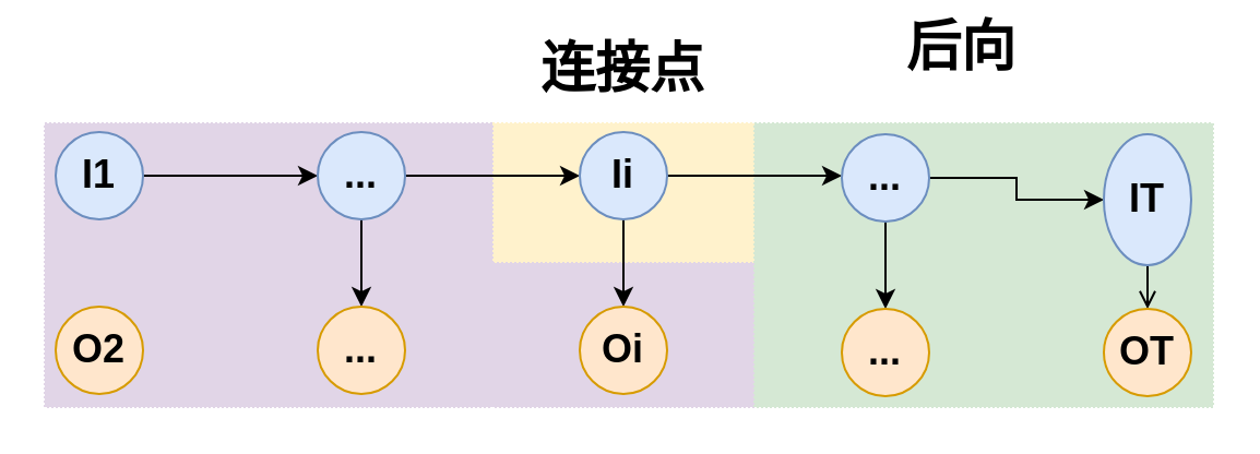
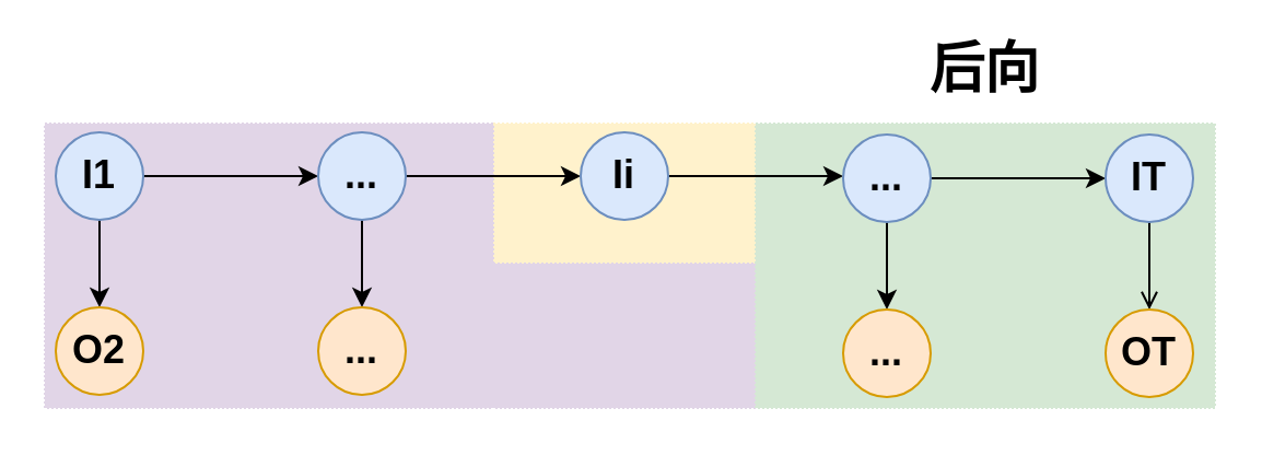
  <mxCell id="0" />
  <mxCell id="1" parent="0" />
  <mxCell id="2" value="" style="rounded=0;whiteSpace=wrap;html=1;fillColor=#FFF2CC;strokeColor=#FFF2CC;dashed=1;dashPattern=1 1;" vertex="1" parent="1"><mxGeometry x="225" y="56" width="120" height="64" as="geometry" /></mxCell>
  <mxCell id="3" value="" style="rounded=0;whiteSpace=wrap;html=1;fillColor=#E1D5E7;strokeColor=#E1D5E7;dashed=1;dashPattern=1 1;" vertex="1" parent="1"><mxGeometry x="225" y="120" width="120" height="66" as="geometry" /></mxCell>
  <mxCell id="4" value="" style="rounded=0;whiteSpace=wrap;html=1;fillColor=#d5e8d4;strokeColor=#D5E8D4;dashed=1;dashPattern=1 1;" vertex="1" parent="1"><mxGeometry x="345" y="56" width="210" height="130" as="geometry" /></mxCell>
  <mxCell id="5" value="" style="rounded=0;whiteSpace=wrap;html=1;fillColor=#E1D5E7;strokeColor=#E1D5E7;dashed=1;dashPattern=1 1;" vertex="1" parent="1"><mxGeometry x="20" y="56" width="205" height="130" as="geometry" /></mxCell>
  <mxCell id="6" style="edgeStyle=orthogonalEdgeStyle;rounded=0;orthogonalLoop=1;jettySize=auto;html=1;exitX=1;exitY=0.5;exitDx=0;exitDy=0;" parent="1" source="8" target="11" edge="1"><mxGeometry relative="1" as="geometry" /></mxCell>
+ <mxCell id="7" style="edgeStyle=orthogonalEdgeStyle;rounded=0;orthogonalLoop=1;jettySize=auto;html=1;exitX=0.5;exitY=1;exitDx=0;exitDy=0;" parent="1" source="8" target="18" edge="1"><mxGeometry relative="1" as="geometry" /></mxCell>
  <mxCell id="8" value="&lt;b&gt;&lt;font style=&quot;font-size: 18px&quot;&gt;I1&lt;/font&gt;&lt;/b&gt;" style="ellipse;whiteSpace=wrap;html=1;aspect=fixed;fillColor=#dae8fc;strokeColor=#6c8ebf;" parent="1" vertex="1"><mxGeometry x="25" y="60" width="40" height="40" as="geometry" /></mxCell>
  <mxCell id="9" style="edgeStyle=orthogonalEdgeStyle;rounded=0;orthogonalLoop=1;jettySize=auto;html=1;exitX=1;exitY=0.5;exitDx=0;exitDy=0;entryX=0;entryY=0.5;entryDx=0;entryDy=0;" parent="1" source="11" target="14" edge="1"><mxGeometry relative="1" as="geometry" /></mxCell>
  <mxCell id="10" style="edgeStyle=orthogonalEdgeStyle;rounded=0;orthogonalLoop=1;jettySize=auto;html=1;exitX=0.5;exitY=1;exitDx=0;exitDy=0;entryX=0.5;entryY=0;entryDx=0;entryDy=0;" parent="1" source="11" target="19" edge="1"><mxGeometry relative="1" as="geometry" /></mxCell>
  <mxCell id="11" value="&lt;b&gt;&lt;font style=&quot;font-size: 18px&quot;&gt;...&lt;/font&gt;&lt;/b&gt;" style="ellipse;whiteSpace=wrap;html=1;aspect=fixed;fillColor=#dae8fc;strokeColor=#6c8ebf;" parent="1" vertex="1"><mxGeometry x="145" y="60" width="40" height="40" as="geometry" /></mxCell>
  <mxCell id="12" style="edgeStyle=orthogonalEdgeStyle;rounded=0;orthogonalLoop=1;jettySize=auto;html=1;exitX=1;exitY=0.5;exitDx=0;exitDy=0;entryX=0;entryY=0.5;entryDx=0;entryDy=0;" parent="1" source="14" edge="1"><mxGeometry relative="1" as="geometry"><mxPoint x="385" y="80" as="targetPoint" /></mxGeometry></mxCell>
- <mxCell id="13" style="edgeStyle=orthogonalEdgeStyle;rounded=0;orthogonalLoop=1;jettySize=auto;html=1;exitX=0.5;exitY=1;exitDx=0;exitDy=0;" parent="1" source="14" target="20" edge="1"><mxGeometry relative="1" as="geometry" /></mxCell>
  <mxCell id="14" value="&lt;b&gt;&lt;font style=&quot;font-size: 18px&quot;&gt;Ii&lt;/font&gt;&lt;/b&gt;" style="ellipse;whiteSpace=wrap;html=1;aspect=fixed;fillColor=#dae8fc;strokeColor=#6c8ebf;" parent="1" vertex="1"><mxGeometry x="265" y="60" width="40" height="40" as="geometry" /></mxCell>
  <mxCell id="15" style="edgeStyle=orthogonalEdgeStyle;rounded=0;orthogonalLoop=1;jettySize=auto;html=1;exitX=0.5;exitY=1;exitDx=0;exitDy=0;entryX=0.5;entryY=0;entryDx=0;entryDy=0;" parent="1" source="17" target="21" edge="1"><mxGeometry relative="1" as="geometry" /></mxCell>
  <mxCell id="16" style="edgeStyle=orthogonalEdgeStyle;rounded=0;orthogonalLoop=1;jettySize=auto;html=1;exitX=1;exitY=0.5;exitDx=0;exitDy=0;entryX=0;entryY=0.5;entryDx=0;entryDy=0;" edge="1" parent="1" source="17" target="23"><mxGeometry relative="1" as="geometry" /></mxCell>
  <mxCell id="17" value="&lt;b&gt;&lt;font style=&quot;font-size: 18px&quot;&gt;...&lt;/font&gt;&lt;/b&gt;" style="ellipse;whiteSpace=wrap;html=1;aspect=fixed;fillColor=#dae8fc;strokeColor=#6c8ebf;" parent="1" vertex="1"><mxGeometry x="385" y="61" width="40" height="40" as="geometry" /></mxCell>
  <mxCell id="18" value="&lt;b&gt;&lt;font style=&quot;font-size: 18px&quot;&gt;O2&lt;/font&gt;&lt;/b&gt;" style="ellipse;whiteSpace=wrap;html=1;aspect=fixed;fillColor=#ffe6cc;strokeColor=#d79b00;" parent="1" vertex="1"><mxGeometry x="25" y="140" width="40" height="40" as="geometry" /></mxCell>
  <mxCell id="19" value="&lt;span style=&quot;font-size: 18px&quot;&gt;&lt;b&gt;...&lt;/b&gt;&lt;/span&gt;" style="ellipse;whiteSpace=wrap;html=1;aspect=fixed;fillColor=#ffe6cc;strokeColor=#d79b00;" parent="1" vertex="1"><mxGeometry x="145" y="140" width="40" height="40" as="geometry" /></mxCell>
- <mxCell id="20" value="&lt;span style=&quot;font-size: 18px&quot;&gt;&lt;b&gt;Oi&lt;/b&gt;&lt;/span&gt;" style="ellipse;whiteSpace=wrap;html=1;aspect=fixed;fillColor=#ffe6cc;strokeColor=#d79b00;" parent="1" vertex="1"><mxGeometry x="265" y="140" width="40" height="40" as="geometry" /></mxCell>
  <mxCell id="21" value="&lt;b&gt;&lt;font style=&quot;font-size: 18px&quot;&gt;...&lt;/font&gt;&lt;/b&gt;" style="ellipse;whiteSpace=wrap;html=1;aspect=fixed;fillColor=#ffe6cc;strokeColor=#d79b00;" parent="1" vertex="1"><mxGeometry x="385" y="141" width="40" height="40" as="geometry" /></mxCell>
  <mxCell id="22" style="edgeStyle=orthogonalEdgeStyle;rounded=0;orthogonalLoop=1;jettySize=auto;html=1;exitX=0.5;exitY=1;exitDx=0;exitDy=0;entryX=0.5;entryY=0;entryDx=0;entryDy=0;endArrow=open;" edge="1" parent="1" source="23" target="24"><mxGeometry relative="1" as="geometry" /></mxCell>
- <mxCell id="23" value="&lt;b&gt;&lt;font style=&quot;font-size: 18px&quot;&gt;IT&lt;/font&gt;&lt;/b&gt;" style="ellipse;whiteSpace=wrap;html=1;aspect=fixed;fillColor=#dae8fc;strokeColor=#6c8ebf;" vertex="1" parent="1"><mxGeometry x="505" y="61" width="40" height="60" as="geometry" /></mxCell>
+ <mxCell id="23" value="&lt;b&gt;&lt;font style=&quot;font-size: 18px&quot;&gt;IT&lt;/font&gt;&lt;/b&gt;" style="ellipse;whiteSpace=wrap;html=1;aspect=fixed;fillColor=#dae8fc;strokeColor=#6c8ebf;" vertex="1" parent="1"><mxGeometry x="505" y="61" width="40" height="40" as="geometry" /></mxCell>
  <mxCell id="24" value="&lt;span style=&quot;font-size: 18px&quot;&gt;&lt;b&gt;OT&lt;/b&gt;&lt;/span&gt;" style="ellipse;whiteSpace=wrap;html=1;aspect=fixed;fillColor=#ffe6cc;strokeColor=#d79b00;" vertex="1" parent="1"><mxGeometry x="505" y="141" width="40" height="40" as="geometry" /></mxCell>
- <mxCell id="25" value="后向" style="text;html=1;strokeColor=none;fillColor=none;align=center;verticalAlign=middle;whiteSpace=wrap;rounded=0;dashed=1;dashPattern=1 1;fontSize=25;fontStyle=1" vertex="1" parent="1"><mxGeometry x="405" y="10" width="70" height="20" as="geometry" /></mxCell>
- <mxCell id="26" value="连接点" style="text;html=1;strokeColor=none;fillColor=none;align=center;verticalAlign=middle;whiteSpace=wrap;rounded=0;dashed=1;dashPattern=1 1;fontSize=25;fontStyle=1" vertex="1" parent="1"><mxGeometry x="235" y="20" width="100" height="20" as="geometry" /></mxCell>
+ <mxCell id="25" value="后向" style="text;html=1;strokeColor=none;fillColor=none;align=center;verticalAlign=middle;whiteSpace=wrap;rounded=0;dashed=1;dashPattern=1 1;fontSize=25;fontStyle=1" vertex="1" parent="1"><mxGeometry x="415" y="20" width="70" height="20" as="geometry" /></mxCell>
